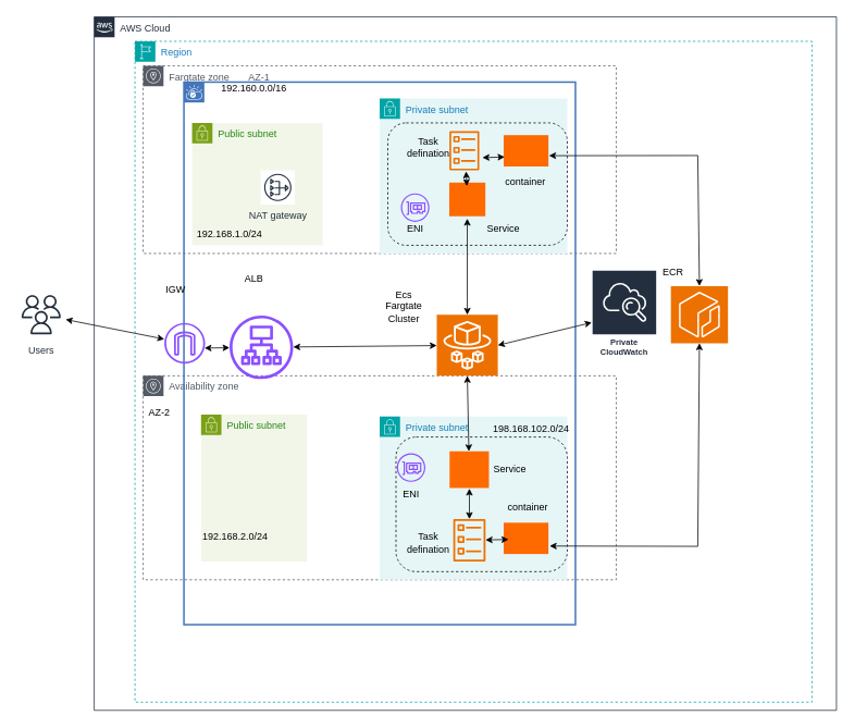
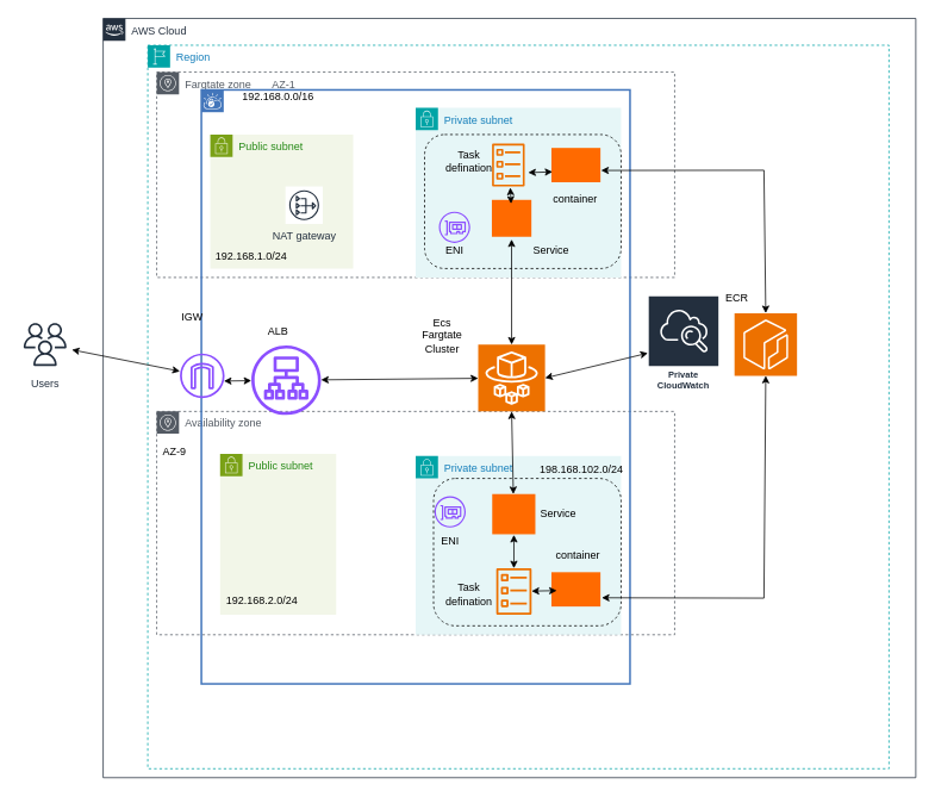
  <mxCell id="0" />
  <mxCell id="1" parent="0" />
  <mxCell id="2" value="AWS Cloud" style="points=[[0,0],[0.25,0],[0.5,0],[0.75,0],[1,0],[1,0.25],[1,0.5],[1,0.75],[1,1],[0.75,1],[0.5,1],[0.25,1],[0,1],[0,0.75],[0,0.5],[0,0.25]];outlineConnect=0;gradientColor=none;html=1;whiteSpace=wrap;fontSize=12;fontStyle=0;container=1;pointerEvents=0;collapsible=0;recursiveResize=0;shape=mxgraph.aws4.group;grIcon=mxgraph.aws4.group_aws_cloud_alt;strokeColor=#232F3E;fillColor=none;verticalAlign=top;align=left;spacingLeft=30;fontColor=#232F3E;dashed=0;" parent="1" vertex="1"><mxGeometry x="115" y="20" width="910" height="850" as="geometry" /></mxCell>
  <mxCell id="3" value="Region" style="points=[[0,0],[0.25,0],[0.5,0],[0.75,0],[1,0],[1,0.25],[1,0.5],[1,0.75],[1,1],[0.75,1],[0.5,1],[0.25,1],[0,1],[0,0.75],[0,0.5],[0,0.25]];outlineConnect=0;gradientColor=none;html=1;whiteSpace=wrap;fontSize=12;fontStyle=0;container=1;pointerEvents=0;collapsible=0;recursiveResize=0;shape=mxgraph.aws4.group;grIcon=mxgraph.aws4.group_region;strokeColor=#00A4A6;fillColor=none;verticalAlign=top;align=left;spacingLeft=30;fontColor=#147EBA;dashed=1;" parent="2" vertex="1"><mxGeometry x="50" y="30" width="830" height="810" as="geometry" /></mxCell>
  <mxCell id="4" value="Fargtate zone&amp;nbsp; &amp;nbsp; &amp;nbsp; &amp;nbsp;AZ-1" style="sketch=0;outlineConnect=0;gradientColor=none;html=1;whiteSpace=wrap;fontSize=12;fontStyle=0;shape=mxgraph.aws4.group;grIcon=mxgraph.aws4.group_availability_zone;strokeColor=#545B64;fillColor=none;verticalAlign=top;align=left;spacingLeft=30;fontColor=#545B64;dashed=1;" parent="3" vertex="1"><mxGeometry x="10" y="30" width="580" height="230" as="geometry" /></mxCell>
  <mxCell id="5" value="Availability zone" style="sketch=0;outlineConnect=0;gradientColor=none;html=1;whiteSpace=wrap;fontSize=12;fontStyle=0;shape=mxgraph.aws4.group;grIcon=mxgraph.aws4.group_availability_zone;strokeColor=#545B64;fillColor=none;verticalAlign=top;align=left;spacingLeft=30;fontColor=#545B64;dashed=1;" parent="3" vertex="1"><mxGeometry x="10" y="410" width="580" height="250" as="geometry" /></mxCell>
  <mxCell id="6" value="" style="shape=mxgraph.ibm.box;prType=vpc;fontStyle=0;verticalAlign=top;align=left;spacingLeft=32;spacingTop=4;fillColor=none;rounded=0;whiteSpace=wrap;html=1;strokeColor=#4376BB;strokeWidth=2;dashed=0;container=1;spacing=-4;collapsible=0;expand=0;recursiveResize=0;" parent="3" vertex="1"><mxGeometry x="60" y="50" width="480" height="665" as="geometry" /></mxCell>
  <mxCell id="7" value="Public subnet" style="points=[[0,0],[0.25,0],[0.5,0],[0.75,0],[1,0],[1,0.25],[1,0.5],[1,0.75],[1,1],[0.75,1],[0.5,1],[0.25,1],[0,1],[0,0.75],[0,0.5],[0,0.25]];outlineConnect=0;gradientColor=none;html=1;whiteSpace=wrap;fontSize=12;fontStyle=0;container=1;pointerEvents=0;collapsible=0;recursiveResize=0;shape=mxgraph.aws4.group;grIcon=mxgraph.aws4.group_security_group;grStroke=0;strokeColor=#7AA116;fillColor=#F2F6E8;verticalAlign=top;align=left;spacingLeft=30;fontColor=#248814;dashed=0;" parent="6" vertex="1"><mxGeometry x="10" y="50" width="160" height="150" as="geometry" /></mxCell>
  <mxCell id="8" value="Public subnet" style="points=[[0,0],[0.25,0],[0.5,0],[0.75,0],[1,0],[1,0.25],[1,0.5],[1,0.75],[1,1],[0.75,1],[0.5,1],[0.25,1],[0,1],[0,0.75],[0,0.5],[0,0.25]];outlineConnect=0;gradientColor=none;html=1;whiteSpace=wrap;fontSize=12;fontStyle=0;container=1;pointerEvents=0;collapsible=0;recursiveResize=0;shape=mxgraph.aws4.group;grIcon=mxgraph.aws4.group_security_group;grStroke=0;strokeColor=#7AA116;fillColor=#F2F6E8;verticalAlign=top;align=left;spacingLeft=30;fontColor=#248814;dashed=0;" parent="6" vertex="1"><mxGeometry x="21" y="407.47" width="130" height="180" as="geometry" /></mxCell>
  <mxCell id="9" value="Private subnet" style="points=[[0,0],[0.25,0],[0.5,0],[0.75,0],[1,0],[1,0.25],[1,0.5],[1,0.75],[1,1],[0.75,1],[0.5,1],[0.25,1],[0,1],[0,0.75],[0,0.5],[0,0.25]];outlineConnect=0;gradientColor=none;html=1;whiteSpace=wrap;fontSize=12;fontStyle=0;container=1;pointerEvents=0;collapsible=0;recursiveResize=0;shape=mxgraph.aws4.group;grIcon=mxgraph.aws4.group_security_group;grStroke=0;strokeColor=#00A4A6;fillColor=#E6F6F7;verticalAlign=top;align=left;spacingLeft=30;fontColor=#147EBA;dashed=0;" parent="6" vertex="1"><mxGeometry x="240" y="20" width="230" height="190" as="geometry" /></mxCell>
  <mxCell id="10" value="" style="points=[];aspect=fixed;html=1;align=center;shadow=0;dashed=0;fillColor=#FF6A00;strokeColor=none;shape=mxgraph.alibaba_cloud.ecs_elastic_compute_service;" parent="9" vertex="1"><mxGeometry x="85.28" y="103.14" width="44.3" height="41.29" as="geometry" /></mxCell>
  <mxCell id="11" value="Private subnet" style="points=[[0,0],[0.25,0],[0.5,0],[0.75,0],[1,0],[1,0.25],[1,0.5],[1,0.75],[1,1],[0.75,1],[0.5,1],[0.25,1],[0,1],[0,0.75],[0,0.5],[0,0.25]];outlineConnect=0;gradientColor=none;html=1;whiteSpace=wrap;fontSize=12;fontStyle=0;container=1;pointerEvents=0;collapsible=0;recursiveResize=0;shape=mxgraph.aws4.group;grIcon=mxgraph.aws4.group_security_group;grStroke=0;strokeColor=#00A4A6;fillColor=#E6F6F7;verticalAlign=top;align=left;spacingLeft=30;fontColor=#147EBA;dashed=0;" parent="6" vertex="1"><mxGeometry x="240" y="410" width="230" height="200" as="geometry" /></mxCell>
  <mxCell id="12" value="" style="points=[];aspect=fixed;html=1;align=center;shadow=0;dashed=0;fillColor=#FF6A00;strokeColor=none;shape=mxgraph.alibaba_cloud.eci_elastic_container_instance;" parent="11" vertex="1"><mxGeometry x="152" y="130" width="54.9" height="38.4" as="geometry" /></mxCell>
  <mxCell id="13" value="ENI" style="text;html=1;align=center;verticalAlign=middle;whiteSpace=wrap;rounded=0;" parent="11" vertex="1"><mxGeometry x="8.5" y="80" width="60" height="30" as="geometry" /></mxCell>
  <mxCell id="14" value="" style="sketch=0;points=[[0,0,0],[0.25,0,0],[0.5,0,0],[0.75,0,0],[1,0,0],[0,1,0],[0.25,1,0],[0.5,1,0],[0.75,1,0],[1,1,0],[0,0.25,0],[0,0.5,0],[0,0.75,0],[1,0.25,0],[1,0.5,0],[1,0.75,0]];outlineConnect=0;fontColor=#232F3E;fillColor=#ED7100;strokeColor=#ffffff;dashed=0;verticalLabelPosition=bottom;verticalAlign=top;align=center;html=1;fontSize=12;fontStyle=0;aspect=fixed;shape=mxgraph.aws4.resourceIcon;resIcon=mxgraph.aws4.fargate;" parent="6" vertex="1"><mxGeometry x="310" y="285.15" width="74.85" height="74.85" as="geometry" /></mxCell>
  <mxCell id="15" value="" style="sketch=0;outlineConnect=0;fontColor=#232F3E;gradientColor=none;fillColor=#8C4FFF;strokeColor=none;dashed=0;verticalLabelPosition=bottom;verticalAlign=top;align=center;html=1;fontSize=12;fontStyle=0;aspect=fixed;pointerEvents=1;shape=mxgraph.aws4.application_load_balancer;" parent="6" vertex="1"><mxGeometry x="56" y="286" width="78" height="78" as="geometry" /></mxCell>
  <mxCell id="16" value="" style="points=[];aspect=fixed;html=1;align=center;shadow=0;dashed=0;fillColor=#FF6A00;strokeColor=none;shape=mxgraph.alibaba_cloud.eci_elastic_container_instance;" parent="6" vertex="1"><mxGeometry x="392" y="65" width="54.9" height="38.4" as="geometry" /></mxCell>
  <mxCell id="17" value="" style="sketch=0;outlineConnect=0;fontColor=#232F3E;gradientColor=none;fillColor=#ED7100;strokeColor=none;dashed=0;verticalLabelPosition=bottom;verticalAlign=top;align=center;html=1;fontSize=12;fontStyle=0;aspect=fixed;pointerEvents=1;shape=mxgraph.aws4.ecs_task;" parent="6" vertex="1"><mxGeometry x="330" y="535.58" width="40" height="51.89" as="geometry" /></mxCell>
  <mxCell id="18" value="" style="sketch=0;outlineConnect=0;fontColor=#232F3E;gradientColor=none;fillColor=#8C4FFF;strokeColor=none;dashed=0;verticalLabelPosition=bottom;verticalAlign=top;align=center;html=1;fontSize=12;fontStyle=0;aspect=fixed;pointerEvents=1;shape=mxgraph.aws4.elastic_network_interface;" parent="6" vertex="1"><mxGeometry x="261" y="455" width="35" height="35" as="geometry" /></mxCell>
  <mxCell id="19" value="" style="sketch=0;outlineConnect=0;fontColor=#232F3E;gradientColor=none;fillColor=#8C4FFF;strokeColor=none;dashed=0;verticalLabelPosition=bottom;verticalAlign=top;align=center;html=1;fontSize=12;fontStyle=0;aspect=fixed;pointerEvents=1;shape=mxgraph.aws4.elastic_network_interface;" parent="6" vertex="1"><mxGeometry x="266" y="136.29" width="35" height="35" as="geometry" /></mxCell>
  <mxCell id="20" value="" style="sketch=0;outlineConnect=0;fontColor=#232F3E;gradientColor=none;fillColor=#8C4FFF;strokeColor=none;dashed=0;verticalLabelPosition=bottom;verticalAlign=top;align=center;html=1;fontSize=12;fontStyle=0;aspect=fixed;pointerEvents=1;shape=mxgraph.aws4.internet_gateway;" parent="6" vertex="1"><mxGeometry x="-24" y="295" width="50" height="50" as="geometry" /></mxCell>
  <mxCell id="21" value="" style="endArrow=classic;startArrow=classic;html=1;rounded=0;exitX=0.984;exitY=0.62;exitDx=0;exitDy=0;exitPerimeter=0;" parent="6" source="20" target="15" edge="1"><mxGeometry width="50" height="50" relative="1" as="geometry"><mxPoint x="236" y="250" as="sourcePoint" /><mxPoint x="286" y="200" as="targetPoint" /></mxGeometry></mxCell>
  <mxCell id="22" value="" style="endArrow=classic;startArrow=classic;html=1;rounded=0;exitX=0.499;exitY=1.072;exitDx=0;exitDy=0;exitPerimeter=0;entryX=0.5;entryY=0;entryDx=0;entryDy=0;entryPerimeter=0;" parent="6" source="10" target="14" edge="1"><mxGeometry width="50" height="50" relative="1" as="geometry"><mxPoint x="396" y="340" as="sourcePoint" /><mxPoint x="446" y="290" as="targetPoint" /></mxGeometry></mxCell>
  <mxCell id="23" value="" style="sketch=0;outlineConnect=0;fontColor=#232F3E;gradientColor=none;fillColor=#ED7100;strokeColor=none;dashed=0;verticalLabelPosition=bottom;verticalAlign=top;align=center;html=1;fontSize=12;fontStyle=0;aspect=fixed;pointerEvents=1;shape=mxgraph.aws4.ecs_task;" parent="6" vertex="1"><mxGeometry x="325.28" y="60.2" width="37" height="48" as="geometry" /></mxCell>
  <mxCell id="24" value="" style="endArrow=classic;startArrow=classic;html=1;rounded=0;exitX=0.559;exitY=1.025;exitDx=0;exitDy=0;exitPerimeter=0;entryX=0.486;entryY=0.103;entryDx=0;entryDy=0;entryPerimeter=0;" parent="6" source="23" target="10" edge="1"><mxGeometry width="50" height="50" relative="1" as="geometry"><mxPoint x="396" y="280" as="sourcePoint" /><mxPoint x="446" y="230" as="targetPoint" /></mxGeometry></mxCell>
  <mxCell id="25" value="" style="endArrow=classic;startArrow=classic;html=1;rounded=0;exitX=1.108;exitY=0.675;exitDx=0;exitDy=0;exitPerimeter=0;entryX=0.022;entryY=0.698;entryDx=0;entryDy=0;entryPerimeter=0;" parent="6" source="23" target="16" edge="1"><mxGeometry width="50" height="50" relative="1" as="geometry"><mxPoint x="396" y="90" as="sourcePoint" /><mxPoint x="446" y="40" as="targetPoint" /></mxGeometry></mxCell>
  <mxCell id="26" value="" style="endArrow=classic;startArrow=classic;html=1;rounded=0;exitX=0.5;exitY=1;exitDx=0;exitDy=0;exitPerimeter=0;" parent="6" source="14" target="27" edge="1"><mxGeometry width="50" height="50" relative="1" as="geometry"><mxPoint x="396" y="420" as="sourcePoint" /><mxPoint x="446" y="370" as="targetPoint" /></mxGeometry></mxCell>
  <mxCell id="27" value="" style="points=[];aspect=fixed;html=1;align=center;shadow=0;dashed=0;fillColor=#FF6A00;strokeColor=none;shape=mxgraph.alibaba_cloud.ecs_elastic_compute_service;" parent="6" vertex="1"><mxGeometry x="325.7" y="452.5" width="48.27" height="45" as="geometry" /></mxCell>
  <mxCell id="28" value="" style="endArrow=classic;startArrow=classic;html=1;rounded=0;exitX=0.503;exitY=1.016;exitDx=0;exitDy=0;exitPerimeter=0;" parent="6" source="27" target="17" edge="1"><mxGeometry width="50" height="50" relative="1" as="geometry"><mxPoint x="396" y="510" as="sourcePoint" /><mxPoint x="446" y="460" as="targetPoint" /></mxGeometry></mxCell>
  <mxCell id="29" value="" style="endArrow=classic;startArrow=classic;html=1;rounded=0;entryX=0.109;entryY=0.536;entryDx=0;entryDy=0;entryPerimeter=0;" parent="6" source="17" target="12" edge="1"><mxGeometry width="50" height="50" relative="1" as="geometry"><mxPoint x="396" y="510" as="sourcePoint" /><mxPoint x="446" y="460" as="targetPoint" /></mxGeometry></mxCell>
  <mxCell id="30" value="" style="rounded=1;whiteSpace=wrap;html=1;fillColor=none;dashed=1;" parent="6" vertex="1"><mxGeometry x="260" y="435" width="210" height="165" as="geometry" /></mxCell>
  <mxCell id="31" value="" style="rounded=1;whiteSpace=wrap;html=1;fillColor=none;dashed=1;" parent="6" vertex="1"><mxGeometry x="250" y="50" width="220" height="150" as="geometry" /></mxCell>
- <mxCell id="32" value="ALB" style="text;html=1;align=center;verticalAlign=middle;whiteSpace=wrap;rounded=0;" parent="6" vertex="1"><mxGeometry x="56" y="226" width="60" height="30" as="geometry" /></mxCell>
+ <mxCell id="32" value="ALB" style="text;html=1;align=center;verticalAlign=middle;whiteSpace=wrap;rounded=0;" parent="6" vertex="1"><mxGeometry x="56" y="256" width="60" height="30" as="geometry" /></mxCell>
  <mxCell id="33" value="Ecs Fargtate Cluster" style="text;html=1;align=center;verticalAlign=middle;whiteSpace=wrap;rounded=0;" parent="6" vertex="1"><mxGeometry x="240" y="260" width="60" height="30" as="geometry" /></mxCell>
  <mxCell id="34" value="ENI" style="text;html=1;align=center;verticalAlign=middle;whiteSpace=wrap;rounded=0;" parent="6" vertex="1"><mxGeometry x="253.5" y="165.0" width="60" height="30" as="geometry" /></mxCell>
  <mxCell id="35" value="Service" style="text;html=1;align=center;verticalAlign=middle;whiteSpace=wrap;rounded=0;" parent="6" vertex="1"><mxGeometry x="370" y="460" width="60" height="30" as="geometry" /></mxCell>
  <mxCell id="36" value="Service" style="text;html=1;align=center;verticalAlign=middle;whiteSpace=wrap;rounded=0;" parent="6" vertex="1"><mxGeometry x="362.28" y="165.0" width="60" height="30" as="geometry" /></mxCell>
  <mxCell id="37" value="Task defination" style="text;html=1;align=center;verticalAlign=middle;whiteSpace=wrap;rounded=0;" parent="6" vertex="1"><mxGeometry x="270" y="65" width="60" height="30" as="geometry" /></mxCell>
  <mxCell id="38" value="Task defination" style="text;html=1;align=center;verticalAlign=middle;whiteSpace=wrap;rounded=0;" parent="6" vertex="1"><mxGeometry x="270" y="550" width="60" height="30" as="geometry" /></mxCell>
  <mxCell id="39" value="container" style="text;html=1;align=center;verticalAlign=middle;whiteSpace=wrap;rounded=0;" parent="6" vertex="1"><mxGeometry x="392" y="505.58" width="60" height="30" as="geometry" /></mxCell>
  <mxCell id="40" value="container" style="text;html=1;align=center;verticalAlign=middle;whiteSpace=wrap;rounded=0;" parent="6" vertex="1"><mxGeometry x="389.45" y="108.2" width="60" height="30" as="geometry" /></mxCell>
  <mxCell id="41" value="NAT gateway" style="sketch=0;outlineConnect=0;fontColor=#232F3E;gradientColor=none;strokeColor=#232F3E;fillColor=#ffffff;dashed=0;verticalLabelPosition=bottom;verticalAlign=top;align=center;html=1;fontSize=12;fontStyle=0;aspect=fixed;shape=mxgraph.aws4.resourceIcon;resIcon=mxgraph.aws4.nat_gateway;" parent="6" vertex="1"><mxGeometry x="94.2" y="108.2" width="41.8" height="41.8" as="geometry" /></mxCell>
- <mxCell id="42" value="192.160.0.0/16&lt;div&gt;&lt;br&gt;&lt;/div&gt;" style="text;html=1;align=center;verticalAlign=middle;whiteSpace=wrap;rounded=0;" parent="6" vertex="1"><mxGeometry x="56" width="60" height="30" as="geometry" /></mxCell>
+ <mxCell id="42" value="192.168.0.0/16&lt;div&gt;&lt;br&gt;&lt;/div&gt;" style="text;html=1;align=center;verticalAlign=middle;whiteSpace=wrap;rounded=0;" parent="6" vertex="1"><mxGeometry x="56" width="60" height="30" as="geometry" /></mxCell>
  <mxCell id="43" value="192.168.1.0/24" style="text;html=1;align=center;verticalAlign=middle;whiteSpace=wrap;rounded=0;" parent="6" vertex="1"><mxGeometry x="26.0" y="171.29" width="60" height="30" as="geometry" /></mxCell>
- <mxCell id="44" value="192.168.2.0/24" style="text;html=1;align=center;verticalAlign=middle;whiteSpace=wrap;rounded=0;" parent="6" vertex="1"><mxGeometry x="32.8" y="542.47" width="60" height="30" as="geometry" /></mxCell>
+ <mxCell id="44" value="192.168.2.0/24" style="text;html=1;align=center;verticalAlign=middle;whiteSpace=wrap;rounded=0;" parent="6" vertex="1"><mxGeometry x="37.8" y="557.47" width="60" height="30" as="geometry" /></mxCell>
  <mxCell id="45" value="198.168.102.0/24" style="text;html=1;align=center;verticalAlign=middle;whiteSpace=wrap;rounded=0;" parent="6" vertex="1"><mxGeometry x="396" y="410" width="60" height="30" as="geometry" /></mxCell>
  <mxCell id="46" value="" style="endArrow=classic;startArrow=classic;html=1;rounded=0;" edge="1" parent="6" source="15" target="14"><mxGeometry width="50" height="50" relative="1" as="geometry"><mxPoint x="140" y="330" as="sourcePoint" /><mxPoint x="190" y="280" as="targetPoint" /></mxGeometry></mxCell>
  <mxCell id="47" value="" style="sketch=0;points=[[0,0,0],[0.25,0,0],[0.5,0,0],[0.75,0,0],[1,0,0],[0,1,0],[0.25,1,0],[0.5,1,0],[0.75,1,0],[1,1,0],[0,0.25,0],[0,0.5,0],[0,0.75,0],[1,0.25,0],[1,0.5,0],[1,0.75,0]];outlineConnect=0;fontColor=#232F3E;fillColor=#ED7100;strokeColor=#ffffff;dashed=0;verticalLabelPosition=bottom;verticalAlign=top;align=center;html=1;fontSize=12;fontStyle=0;aspect=fixed;shape=mxgraph.aws4.resourceIcon;resIcon=mxgraph.aws4.ecr;" parent="3" vertex="1"><mxGeometry x="657" y="300" width="70" height="70" as="geometry" /></mxCell>
  <mxCell id="48" value="Private CloudWatch" style="sketch=0;outlineConnect=0;fontColor=#232F3E;gradientColor=none;strokeColor=#ffffff;fillColor=#232F3E;dashed=0;verticalLabelPosition=middle;verticalAlign=bottom;align=center;html=1;whiteSpace=wrap;fontSize=10;fontStyle=1;spacing=3;shape=mxgraph.aws4.productIcon;prIcon=mxgraph.aws4.cloudwatch;" parent="3" vertex="1"><mxGeometry x="560" y="280" width="80" height="110" as="geometry" /></mxCell>
  <mxCell id="49" value="" style="endArrow=classic;startArrow=classic;html=1;rounded=0;exitX=1;exitY=0.5;exitDx=0;exitDy=0;exitPerimeter=0;" parent="3" source="14" target="48" edge="1"><mxGeometry width="50" height="50" relative="1" as="geometry"><mxPoint x="470" y="470" as="sourcePoint" /><mxPoint x="520" y="420" as="targetPoint" /></mxGeometry></mxCell>
  <mxCell id="50" value="" style="endArrow=classic;startArrow=classic;html=1;rounded=0;exitX=1.013;exitY=0.656;exitDx=0;exitDy=0;exitPerimeter=0;entryX=0.5;entryY=0;entryDx=0;entryDy=0;entryPerimeter=0;" parent="3" source="16" target="47" edge="1"><mxGeometry width="50" height="50" relative="1" as="geometry"><mxPoint x="470" y="120" as="sourcePoint" /><mxPoint x="520" y="70" as="targetPoint" /><Array as="points"><mxPoint x="690" y="140" /></Array></mxGeometry></mxCell>
  <mxCell id="51" value="" style="endArrow=classic;startArrow=classic;html=1;rounded=0;entryX=0.5;entryY=1;entryDx=0;entryDy=0;entryPerimeter=0;exitX=1.027;exitY=0.745;exitDx=0;exitDy=0;exitPerimeter=0;" parent="3" source="12" target="47" edge="1"><mxGeometry width="50" height="50" relative="1" as="geometry"><mxPoint x="470" y="450" as="sourcePoint" /><mxPoint x="520" y="400" as="targetPoint" /><Array as="points"><mxPoint x="690" y="619" /></Array></mxGeometry></mxCell>
  <mxCell id="52" value="IGW" style="text;html=1;align=center;verticalAlign=middle;whiteSpace=wrap;rounded=0;" parent="3" vertex="1"><mxGeometry x="20" y="290" width="60" height="30" as="geometry" /></mxCell>
  <mxCell id="53" value="ECR" style="text;html=1;align=center;verticalAlign=middle;whiteSpace=wrap;rounded=0;" parent="3" vertex="1"><mxGeometry x="630" y="267.58" width="60" height="30" as="geometry" /></mxCell>
- <mxCell id="54" value="AZ-2" style="text;html=1;align=center;verticalAlign=middle;whiteSpace=wrap;rounded=0;" vertex="1" parent="3"><mxGeometry y="440" width="60" height="30" as="geometry" /></mxCell>
+ <mxCell id="54" value="AZ-9" style="text;html=1;align=center;verticalAlign=middle;whiteSpace=wrap;rounded=0;" vertex="1" parent="3"><mxGeometry y="440" width="60" height="30" as="geometry" /></mxCell>
  <mxCell id="55" value="Users" style="sketch=0;outlineConnect=0;fontColor=#232F3E;gradientColor=none;strokeColor=#232F3E;fillColor=#ffffff;dashed=0;verticalLabelPosition=bottom;verticalAlign=top;align=center;html=1;fontSize=12;fontStyle=0;aspect=fixed;shape=mxgraph.aws4.resourceIcon;resIcon=mxgraph.aws4.users;" parent="1" vertex="1"><mxGeometry x="20" y="355" width="60" height="60" as="geometry" /></mxCell>
  <mxCell id="56" value="" style="endArrow=classic;startArrow=classic;html=1;rounded=0;" parent="1" source="55" target="20" edge="1"><mxGeometry width="50" height="50" relative="1" as="geometry"><mxPoint x="355" y="560" as="sourcePoint" /><mxPoint x="405" y="510" as="targetPoint" /></mxGeometry></mxCell>
